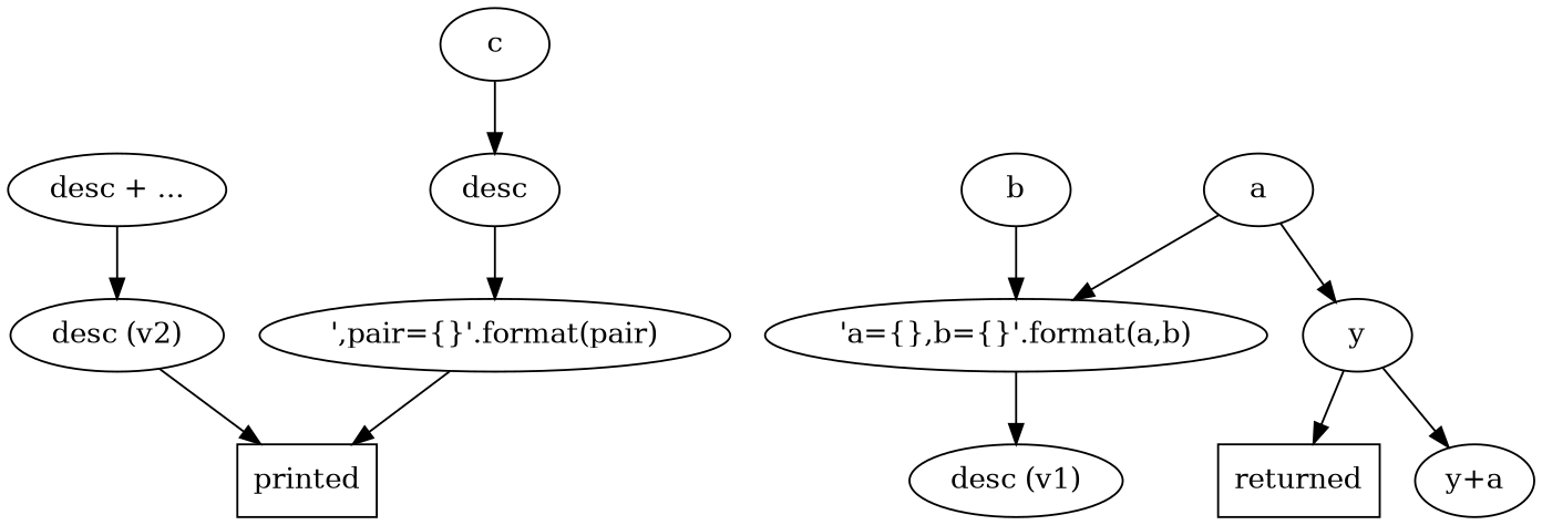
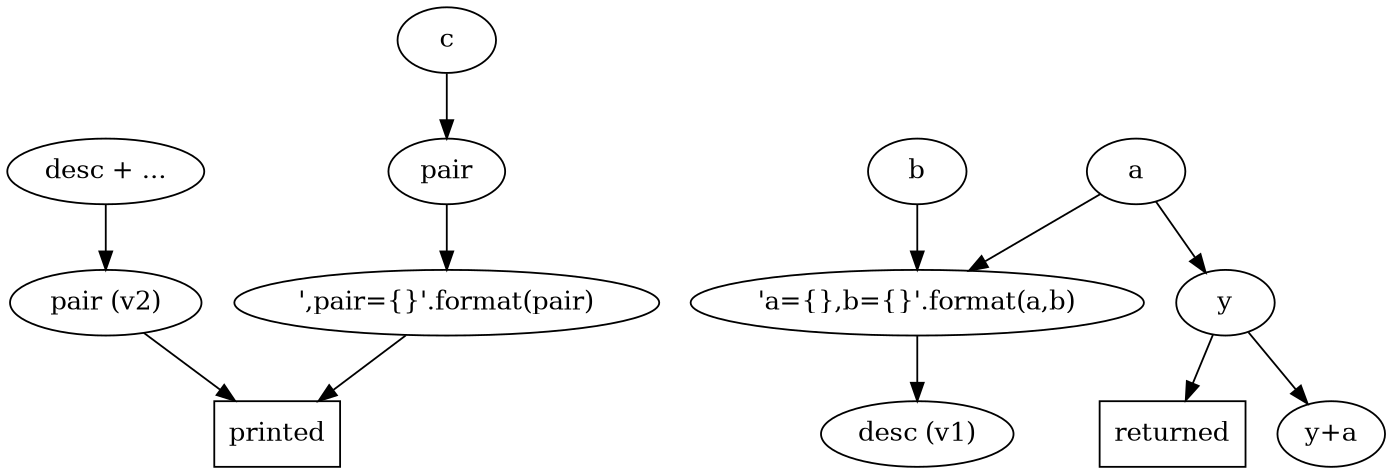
  digraph {
    n1 [label=printed shape=box]
    n2 [label=returned shape=box]
    n3 [label="'a={},b={}'.format(a,b)"]
    n4 [label="desc (v1)"]
    a
    y
    n7 [label="y+a"]
    b
    n9 [label="desc + ..."]
-   n10 [label="desc (v2)"]
+   n10 [label="pair (v2)"]
    n11 [label="',pair={}'.format(pair)"]
-   pair [label=desc]
+   pair
    c
    subgraph sub_1 {
      rank=same
      n1
      n2
    }
    n3 -> n4
    a -> n3
    a -> y
    y -> n2
    y -> n7
    b -> n3
    n9 -> n10
    n10 -> n1
    n11 -> n1
    pair -> n11
    c -> pair
  }
